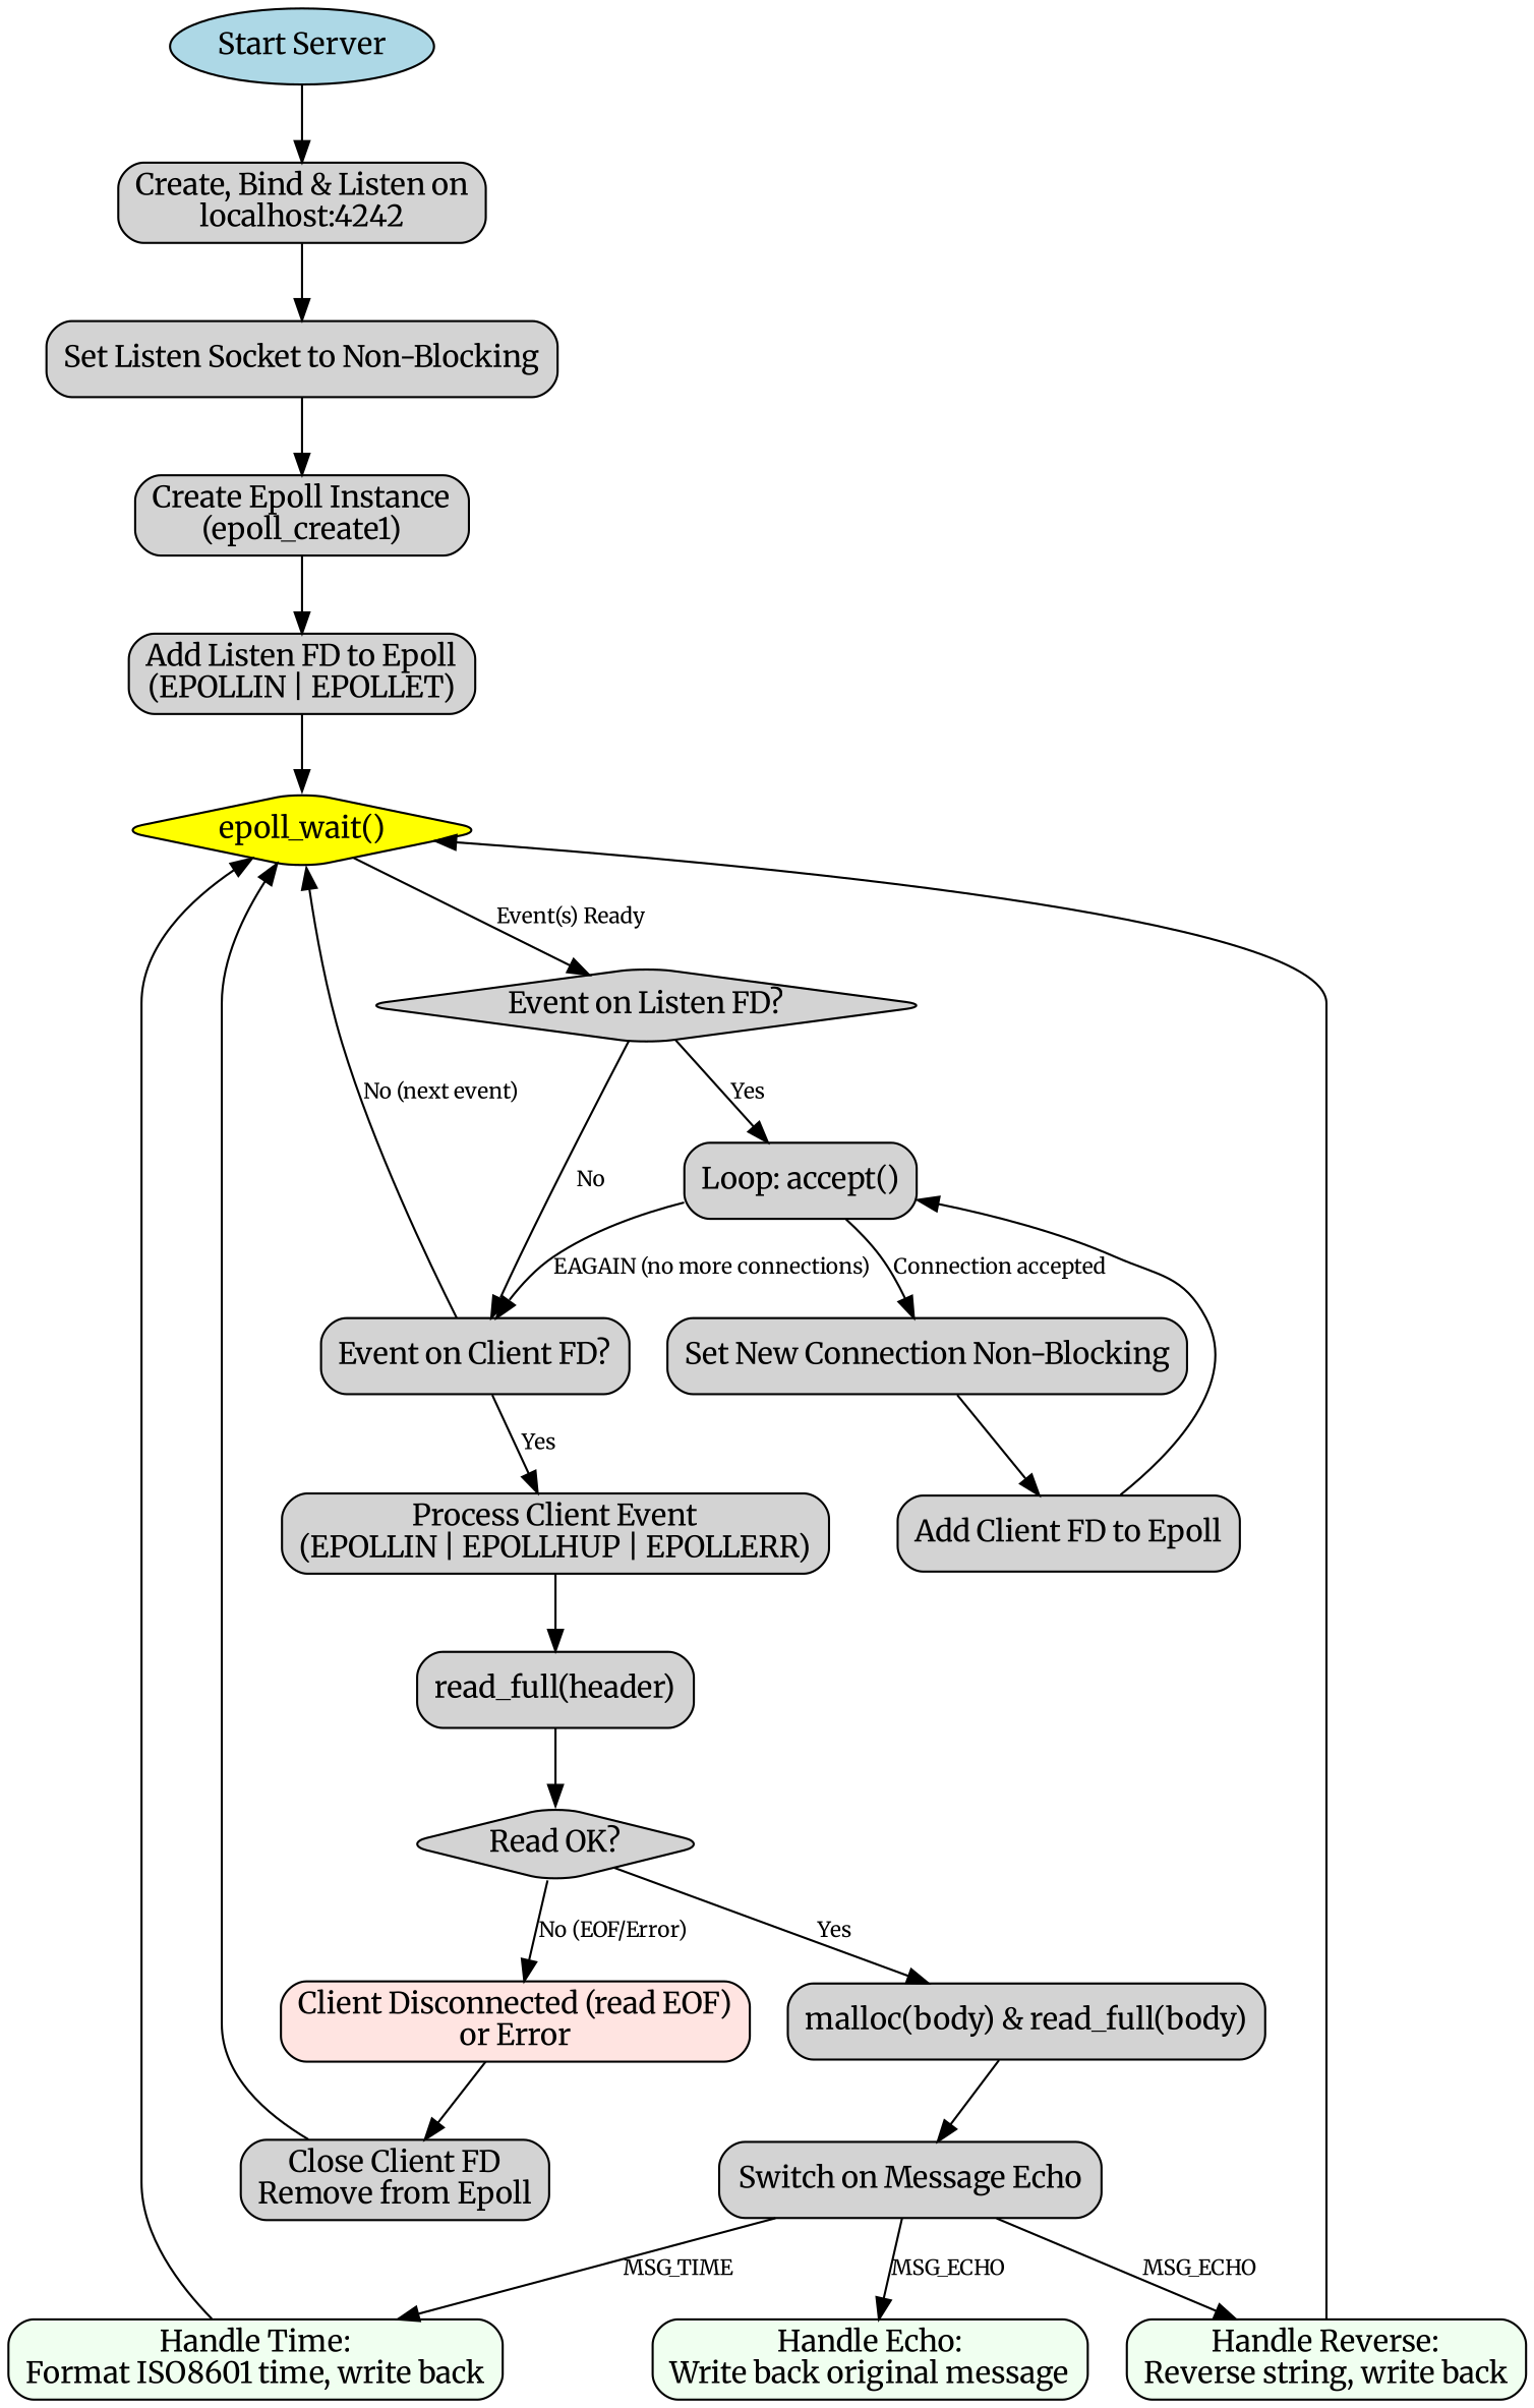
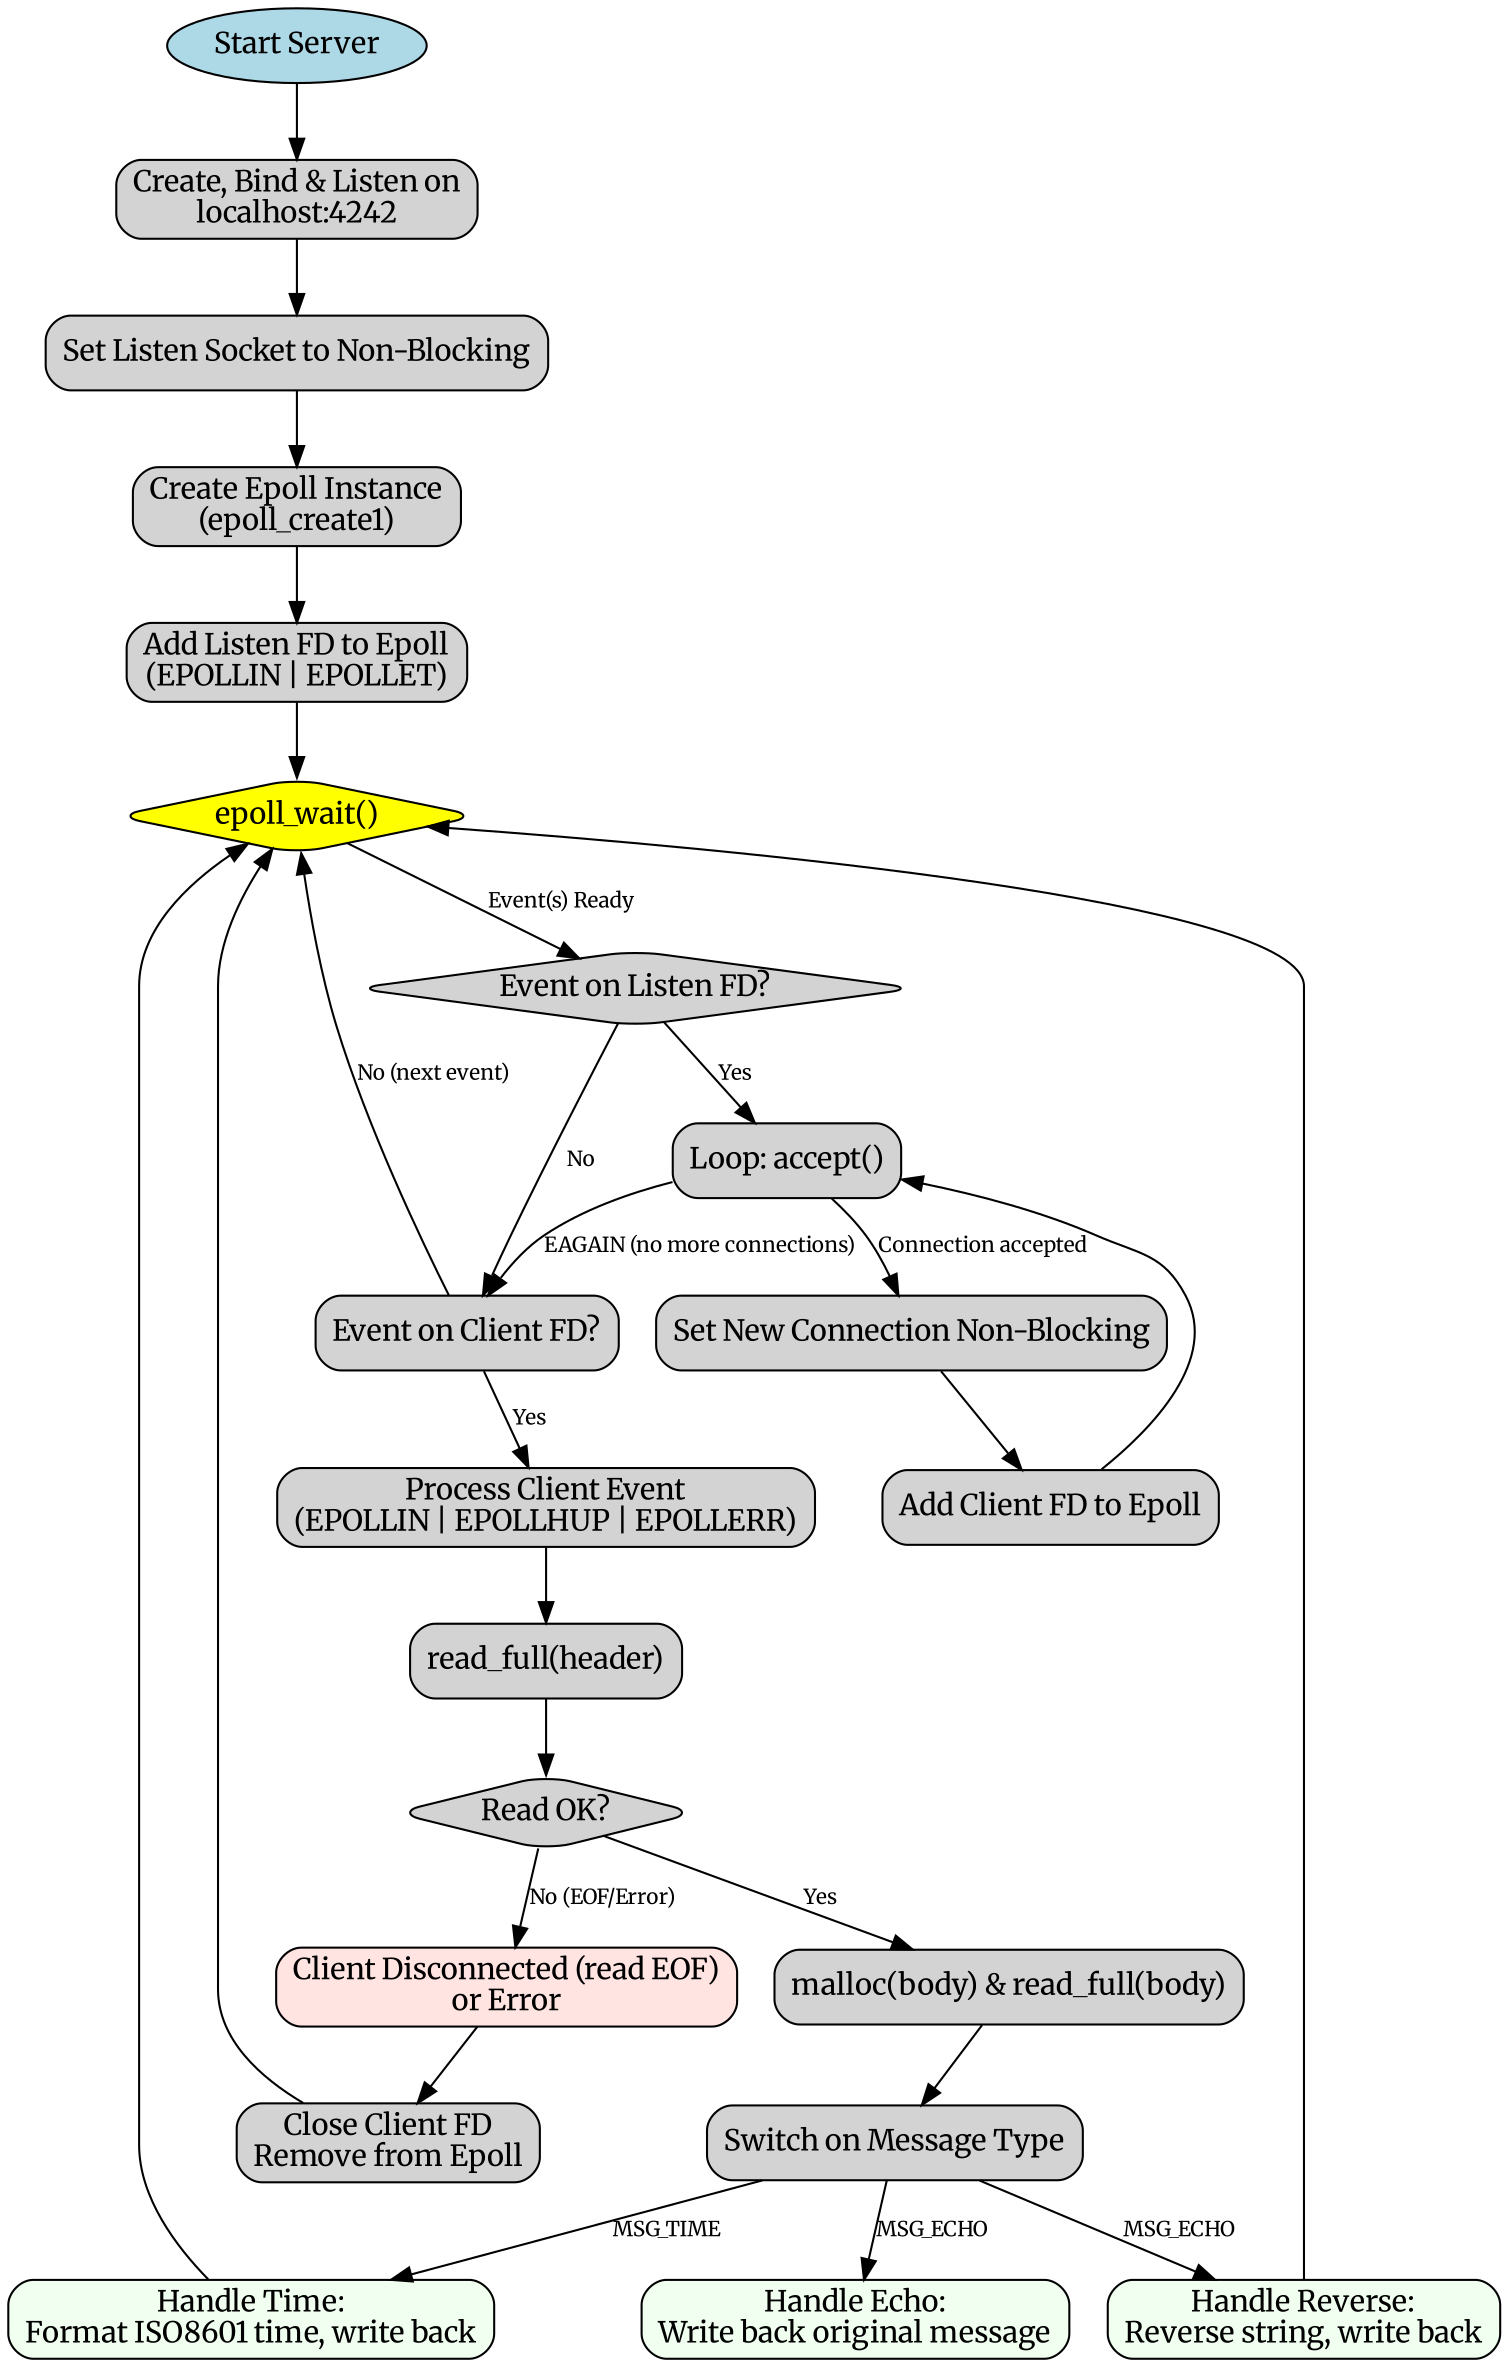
  digraph {
    fontname=Merriweather
    rankdir=TB
    node [fillcolor=lightgrey fontname=Merriweather shape=box style="rounded,filled"]
    edge [fontname=Merriweather fontsize=10]
    n1 [fillcolor=lightblue label="Start Server" shape=ellipse]
    n2 [label="Create, Bind & Listen on\nlocalhost:4242"]
    n3 [label="Set Listen Socket to Non-Blocking"]
    n4 [label="Create Epoll Instance\n(epoll_create1)"]
    n5 [label="Add Listen FD to Epoll\n(EPOLLIN | EPOLLET)"]
    n6 [fillcolor=yellow label="epoll_wait()" shape=diamond]
    n7 [label="Event on Listen FD?" shape=diamond]
    n8 [label="Loop: accept()"]
    n9 [label="Event on Client FD?"]
    n10 [label="Set New Connection Non-Blocking"]
    n11 [label="Process Client Event\n(EPOLLIN | EPOLLHUP | EPOLLERR)"]
    n12 [label="Add Client FD to Epoll"]
    n13 [label="read_full(header)"]
    n14 [label="Read OK?" shape=diamond]
    n15 [label="malloc(body) & read_full(body)"]
    n16 [fillcolor=mistyrose label="Client Disconnected (read EOF)\nor Error"]
-   n17 [label="Switch on Message Echo"]
+   n17 [label="Switch on Message Type"]
    n18 [label="Close Client FD\nRemove from Epoll"]
    n19 [fillcolor=honeydew label="Handle Echo:\nWrite back original message"]
    n20 [fillcolor=honeydew label="Handle Reverse:\nReverse string, write back"]
    n21 [fillcolor=honeydew label="Handle Time:\nFormat ISO8601 time, write back"]
    n1 -> n2
    n2 -> n3
    n3 -> n4
    n4 -> n5
    n5 -> n6
    n6 -> n7 [label="Event(s) Ready"]
    n7 -> n8 [label=Yes]
    n7 -> n9 [label=No]
    n8 -> n9 [label="EAGAIN (no more connections)"]
    n8 -> n10 [label="Connection accepted"]
    n9 -> n6 [label="No (next event)"]
    n9 -> n11 [label=Yes]
    n10 -> n12
    n11 -> n13
    n12 -> n8
    n13 -> n14
    n14 -> n15 [label=Yes]
    n14 -> n16 [label="No (EOF/Error)"]
    n15 -> n17
    n16 -> n18
    n17 -> n19 [label=MSG_ECHO]
    n17 -> n20 [label=MSG_ECHO]
    n17 -> n21 [label=MSG_TIME]
    n18 -> n6
    n20 -> n6
    n21 -> n6
  }
